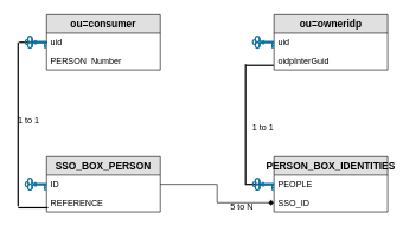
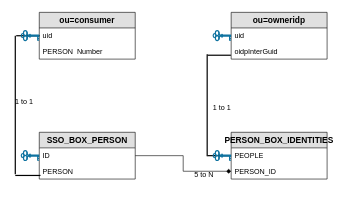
  <mxCell id="0" />
  <mxCell id="1" parent="0" />
  <mxCell id="2" value="ou=consumer" style="swimlane;fontStyle=1;childLayout=stackLayout;horizontal=1;startSize=26;fillColor=#e0e0e0;horizontalStack=0;resizeParent=1;resizeParentMax=0;resizeLast=0;collapsible=1;marginBottom=0;swimlaneFillColor=#ffffff;align=center;fontSize=14;" vertex="1" parent="1"><mxGeometry x="65" y="20" width="160" height="78" as="geometry" /></mxCell>
  <mxCell id="3" value="uid" style="text;strokeColor=none;fillColor=none;spacingLeft=4;spacingRight=4;overflow=hidden;rotatable=0;points=[[0,0.5],[1,0.5]];portConstraint=eastwest;fontSize=12;" vertex="1" parent="2"><mxGeometry y="26" width="160" height="26" as="geometry" /></mxCell>
  <mxCell id="4" value="PERSON  Number" style="text;strokeColor=none;fillColor=none;spacingLeft=4;spacingRight=4;overflow=hidden;rotatable=0;points=[[0,0.5],[1,0.5]];portConstraint=eastwest;fontSize=12;" vertex="1" parent="2"><mxGeometry y="52" width="160" height="26" as="geometry" /></mxCell>
  <mxCell id="5" value="ou=owneridp" style="swimlane;fontStyle=1;childLayout=stackLayout;horizontal=1;startSize=26;fillColor=#e0e0e0;horizontalStack=0;resizeParent=1;resizeParentMax=0;resizeLast=0;collapsible=1;marginBottom=0;swimlaneFillColor=#ffffff;align=center;fontSize=14;" vertex="1" parent="1"><mxGeometry x="385" y="20" width="160" height="78" as="geometry" /></mxCell>
  <mxCell id="6" value="uid" style="text;strokeColor=none;fillColor=none;spacingLeft=4;spacingRight=4;overflow=hidden;rotatable=0;points=[[0,0.5],[1,0.5]];portConstraint=eastwest;fontSize=12;" vertex="1" parent="5"><mxGeometry y="26" width="160" height="26" as="geometry" /></mxCell>
  <mxCell id="7" value="oidpInterGuid" style="text;strokeColor=none;fillColor=none;spacingLeft=4;spacingRight=4;overflow=hidden;rotatable=0;points=[[0,0.5],[1,0.5]];portConstraint=eastwest;fontSize=12;" vertex="1" parent="5"><mxGeometry y="52" width="160" height="26" as="geometry" /></mxCell>
  <mxCell id="8" value="SSO_BOX_PERSON" style="swimlane;fontStyle=1;childLayout=stackLayout;horizontal=1;startSize=26;fillColor=#e0e0e0;horizontalStack=0;resizeParent=1;resizeParentMax=0;resizeLast=0;collapsible=1;marginBottom=0;swimlaneFillColor=#ffffff;align=center;fontSize=14;" vertex="1" parent="1"><mxGeometry x="65" y="220" width="160" height="78" as="geometry" /></mxCell>
  <mxCell id="9" value="ID" style="text;strokeColor=none;fillColor=none;spacingLeft=4;spacingRight=4;overflow=hidden;rotatable=0;points=[[0,0.5],[1,0.5]];portConstraint=eastwest;fontSize=12;" vertex="1" parent="8"><mxGeometry y="26" width="160" height="26" as="geometry" /></mxCell>
- <mxCell id="10" value="REFERENCE" style="text;strokeColor=none;fillColor=none;spacingLeft=4;spacingRight=4;overflow=hidden;rotatable=0;points=[[0,0.5],[1,0.5]];portConstraint=eastwest;fontSize=12;" vertex="1" parent="8"><mxGeometry y="52" width="160" height="26" as="geometry" /></mxCell>
+ <mxCell id="10" value="PERSON" style="text;strokeColor=none;fillColor=none;spacingLeft=4;spacingRight=4;overflow=hidden;rotatable=0;points=[[0,0.5],[1,0.5]];portConstraint=eastwest;fontSize=12;" vertex="1" parent="8"><mxGeometry y="52" width="160" height="26" as="geometry" /></mxCell>
  <mxCell id="11" value="PERSON_BOX_IDENTITIES" style="swimlane;fontStyle=1;childLayout=stackLayout;horizontal=1;startSize=26;fillColor=#e0e0e0;horizontalStack=0;resizeParent=1;resizeParentMax=0;resizeLast=0;collapsible=1;marginBottom=0;swimlaneFillColor=#ffffff;align=center;fontSize=14;" vertex="1" parent="1"><mxGeometry x="385" y="220" width="160" height="78" as="geometry" /></mxCell>
  <mxCell id="12" value="PEOPLE" style="text;strokeColor=none;fillColor=none;spacingLeft=4;spacingRight=4;overflow=hidden;rotatable=0;points=[[0,0.5],[1,0.5]];portConstraint=eastwest;fontSize=12;" vertex="1" parent="11"><mxGeometry y="26" width="160" height="26" as="geometry" /></mxCell>
- <mxCell id="13" value="SSO_ID" style="text;strokeColor=none;fillColor=none;spacingLeft=4;spacingRight=4;overflow=hidden;rotatable=0;points=[[0,0.5],[1,0.5]];portConstraint=eastwest;fontSize=12;" vertex="1" parent="11"><mxGeometry y="52" width="160" height="26" as="geometry" /></mxCell>
+ <mxCell id="13" value="PERSON_ID" style="text;strokeColor=none;fillColor=none;spacingLeft=4;spacingRight=4;overflow=hidden;rotatable=0;points=[[0,0.5],[1,0.5]];portConstraint=eastwest;fontSize=12;" vertex="1" parent="11"><mxGeometry y="52" width="160" height="26" as="geometry" /></mxCell>
  <mxCell id="14" value="" style="line;strokeWidth=2;direction=south;html=1;" vertex="1" parent="1"><mxGeometry x="20" y="59" width="10" height="231" as="geometry" /></mxCell>
  <mxCell id="15" value="" style="line;strokeWidth=2;direction=south;html=1;rotation=90;" vertex="1" parent="1"><mxGeometry x="41" y="271" width="10" height="42" as="geometry" /></mxCell>
  <mxCell id="16" value="" style="line;strokeWidth=2;direction=south;html=1;rotation=90;" vertex="1" parent="1"><mxGeometry x="41" y="39.5" width="10" height="39" as="geometry" /></mxCell>
  <mxCell id="17" value="" style="line;strokeWidth=2;direction=south;html=1;rotation=90;" vertex="1" parent="1"><mxGeometry x="360" y="72" width="10" height="39" as="geometry" /></mxCell>
  <mxCell id="18" value="" style="line;strokeWidth=2;direction=south;html=1;rotation=90;" vertex="1" parent="1"><mxGeometry x="360" y="239.5" width="10" height="39" as="geometry" /></mxCell>
  <mxCell id="19" value="" style="line;strokeWidth=2;direction=south;html=1;" vertex="1" parent="1"><mxGeometry x="340" y="90" width="10" height="170" as="geometry" /></mxCell>
  <mxCell id="20" value="" style="shape=mxgraph.cisco.misc.key;html=1;pointerEvents=1;dashed=0;fillColor=#036897;strokeColor=#ffffff;strokeWidth=2;verticalLabelPosition=bottom;verticalAlign=top;align=center;outlineConnect=0;" vertex="1" parent="1"><mxGeometry x="35" y="50.5" width="30" height="17" as="geometry" /></mxCell>
  <mxCell id="21" value="" style="shape=mxgraph.cisco.misc.key;html=1;pointerEvents=1;dashed=0;fillColor=#036897;strokeColor=#ffffff;strokeWidth=2;verticalLabelPosition=bottom;verticalAlign=top;align=center;outlineConnect=0;" vertex="1" parent="1"><mxGeometry x="355" y="50.5" width="30" height="17" as="geometry" /></mxCell>
  <mxCell id="22" value="" style="shape=mxgraph.cisco.misc.key;html=1;pointerEvents=1;dashed=0;fillColor=#036897;strokeColor=#ffffff;strokeWidth=2;verticalLabelPosition=bottom;verticalAlign=top;align=center;outlineConnect=0;" vertex="1" parent="1"><mxGeometry x="355" y="250.5" width="30" height="17" as="geometry" /></mxCell>
  <mxCell id="23" value="1 to 1" style="text;html=1;strokeColor=none;fillColor=none;align=center;verticalAlign=middle;whiteSpace=wrap;rounded=0;" vertex="1" parent="1"><mxGeometry x="20" y="169.5" width="40" as="geometry" /></mxCell>
  <mxCell id="24" value="5 to N" style="text;html=1;strokeColor=none;fillColor=none;align=center;verticalAlign=middle;whiteSpace=wrap;rounded=0;" vertex="1" parent="1"><mxGeometry x="320" y="290" width="40" as="geometry" /></mxCell>
  <mxCell id="25" style="edgeStyle=orthogonalEdgeStyle;rounded=0;orthogonalLoop=1;jettySize=auto;html=1;entryX=0;entryY=0.5;entryDx=0;entryDy=0;endArrow=diamond;" edge="1" parent="1" source="9" target="13"><mxGeometry relative="1" as="geometry" /></mxCell>
  <mxCell id="26" value="1 to 1" style="text;html=1;strokeColor=none;fillColor=none;align=center;verticalAlign=middle;whiteSpace=wrap;rounded=0;" vertex="1" parent="1"><mxGeometry x="350" y="179.5" width="40" as="geometry" /></mxCell>
  <mxCell id="27" value="" style="shape=mxgraph.cisco.misc.key;html=1;pointerEvents=1;dashed=0;fillColor=#036897;strokeColor=#ffffff;strokeWidth=2;verticalLabelPosition=bottom;verticalAlign=top;align=center;outlineConnect=0;" vertex="1" parent="1"><mxGeometry x="35" y="250.5" width="30" height="17" as="geometry" /></mxCell>
